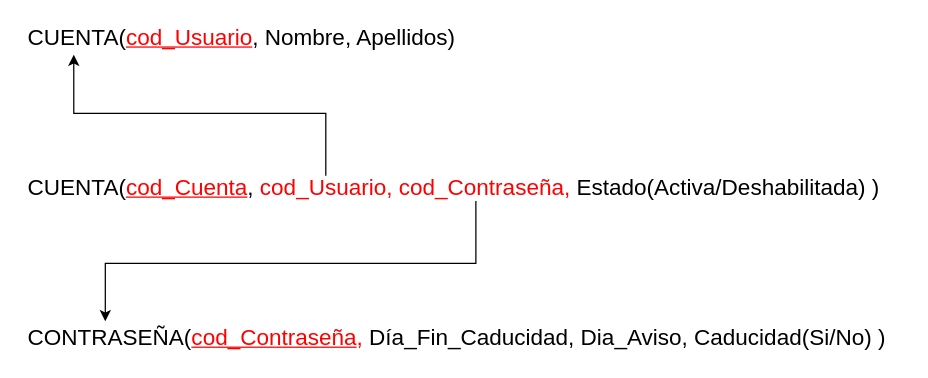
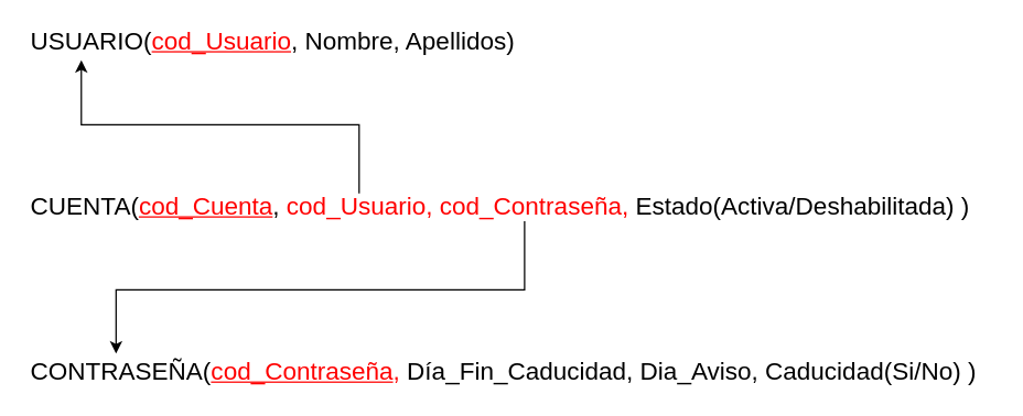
  <mxCell id="0" />
  <mxCell id="1" parent="0" />
  <mxCell id="2" style="edgeStyle=orthogonalEdgeStyle;rounded=0;orthogonalLoop=1;jettySize=auto;html=1;entryX=0.104;entryY=1.157;entryDx=0;entryDy=0;entryPerimeter=0;" edge="1" parent="1" source="4" target="5"><mxGeometry relative="1" as="geometry"><Array as="points"><mxPoint x="260" y="90" /><mxPoint x="59" y="90" /></Array></mxGeometry></mxCell>
  <mxCell id="3" style="edgeStyle=orthogonalEdgeStyle;rounded=0;orthogonalLoop=1;jettySize=auto;html=1;entryX=0.091;entryY=-0.188;entryDx=0;entryDy=0;entryPerimeter=0;" edge="1" parent="1" source="4" target="6"><mxGeometry relative="1" as="geometry"><Array as="points"><mxPoint x="380" y="210" /><mxPoint x="84" y="210" /></Array></mxGeometry></mxCell>
  <mxCell id="4" value="&lt;font style=&quot;font-size: 18px&quot;&gt;CUENTA(&lt;font color=&quot;#ff0000&quot;&gt;&lt;u&gt;cod_Cuenta&lt;/u&gt;&lt;/font&gt;,&lt;font color=&quot;#ff0000&quot;&gt; cod_Usuario,&amp;nbsp;cod_Contraseña,&amp;nbsp;&lt;/font&gt;Estado(Activa/Deshabilitada) )&lt;/font&gt;" style="text;html=1;align=left;verticalAlign=middle;resizable=0;points=[];autosize=1;" vertex="1" parent="1"><mxGeometry x="20" y="140" width="700" height="20" as="geometry" /></mxCell>
- <mxCell id="5" value="&lt;font style=&quot;font-size: 18px&quot;&gt;CUENTA(&lt;font color=&quot;#ff0000&quot;&gt;&lt;u&gt;cod_Usuario&lt;/u&gt;&lt;/font&gt;, Nombre, Apellidos)&lt;/font&gt;" style="text;html=1;align=left;verticalAlign=middle;resizable=0;points=[];autosize=1;" vertex="1" parent="1"><mxGeometry x="20" y="20" width="370" height="20" as="geometry" /></mxCell>
+ <mxCell id="5" value="&lt;font style=&quot;font-size: 18px&quot;&gt;USUARIO(&lt;font color=&quot;#ff0000&quot;&gt;&lt;u&gt;cod_Usuario&lt;/u&gt;&lt;/font&gt;, Nombre, Apellidos)&lt;/font&gt;" style="text;html=1;align=left;verticalAlign=middle;resizable=0;points=[];autosize=1;" vertex="1" parent="1"><mxGeometry x="20" y="20" width="370" height="20" as="geometry" /></mxCell>
  <mxCell id="6" value="&lt;font style=&quot;font-size: 18px&quot;&gt;CONTRASEÑA(&lt;font color=&quot;#ff0000&quot;&gt;&lt;u&gt;cod_Contraseña&lt;/u&gt;&lt;/font&gt;&lt;font color=&quot;#ff0000&quot;&gt;, &lt;/font&gt;Día_Fin_Caducidad, Dia_Aviso, Caducidad(Si/No) )&lt;/font&gt;" style="text;html=1;align=left;verticalAlign=middle;resizable=0;points=[];autosize=1;" vertex="1" parent="1"><mxGeometry x="20" y="260" width="700" height="20" as="geometry" /></mxCell>
